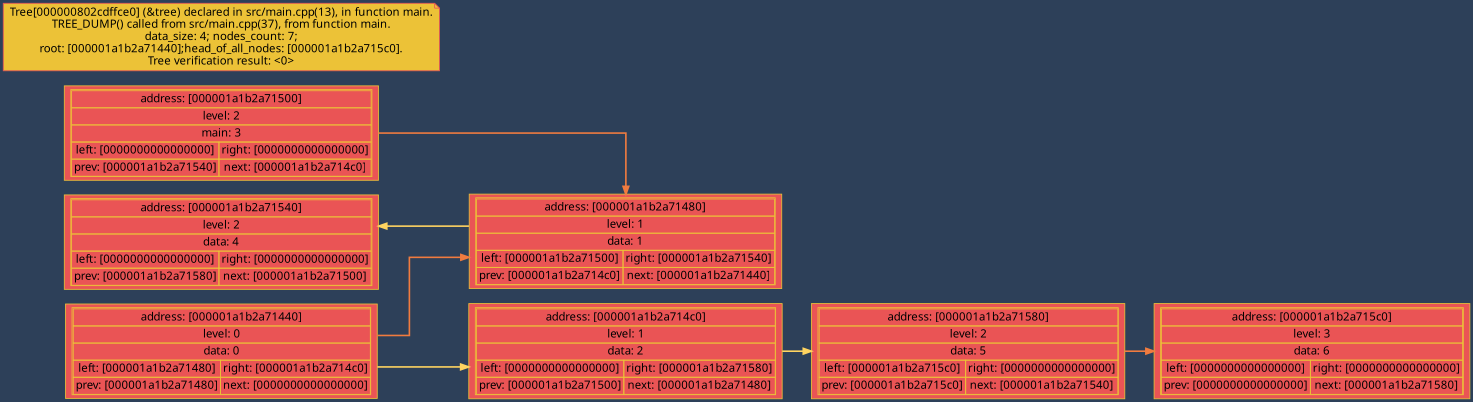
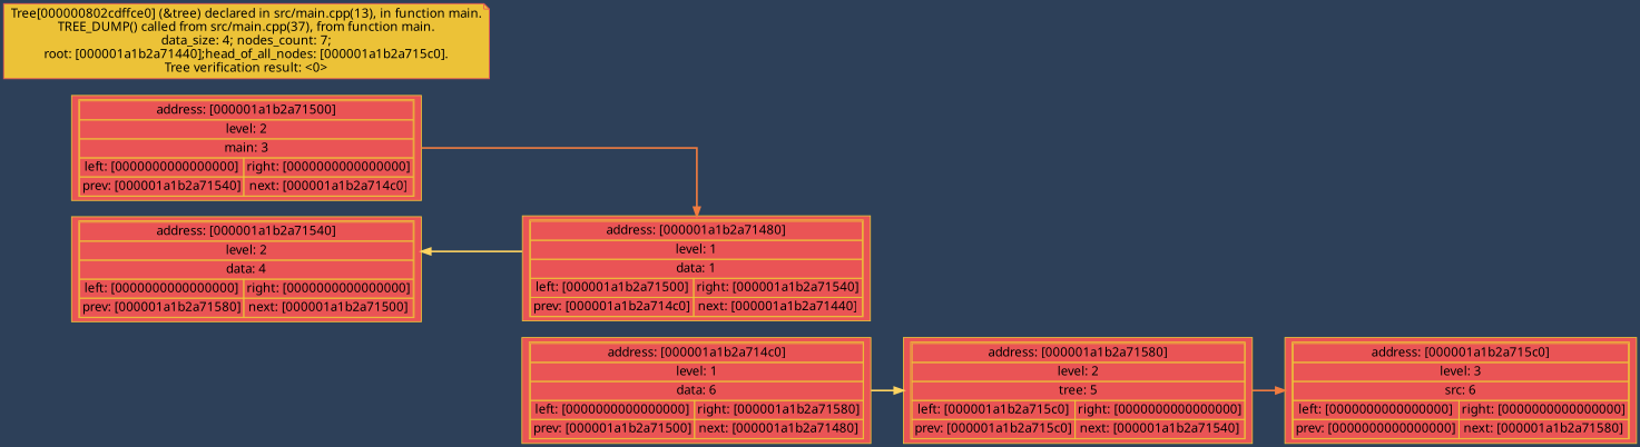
  digraph {
    bgcolor="#2D4059"
    rankdir=LR
    splines=ortho
    node [color="#ECC237" fillcolor="#EA5455" fontname=verdana shape=record style=filled]
    edge [color="#F07B3F" penwidth=2]
    n1 [label=<<table cellspacing="0"> <tr><td colspan="2">address: [000001a1b2a71540]</td></tr> <tr><td colspan="2">level: 2</td></tr> <tr><td colspan="2">data: 4</td></tr> <tr><td>left: [0000000000000000]</td><td>right: [0000000000000000]</td></tr> <tr><td>prev: [000001a1b2a71580]</td><td>next: [000001a1b2a71500]</td></tr></table>>]
    n2 [label=<<table cellspacing="0"> <tr><td colspan="2">address: [000001a1b2a71500]</td></tr> <tr><td colspan="2">level: 2</td></tr> <tr><td colspan="2">main: 3</td></tr> <tr><td>left: [0000000000000000]</td><td>right: [0000000000000000]</td></tr> <tr><td>prev: [000001a1b2a71540]</td><td>next: [000001a1b2a714c0]</td></tr></table>>]
-   n3 [label=<<table cellspacing="0"> <tr><td colspan="2">address: [000001a1b2a714c0]</td></tr> <tr><td colspan="2">level: 1</td></tr> <tr><td colspan="2">data: 2</td></tr> <tr><td>left: [0000000000000000]</td><td>right: [000001a1b2a71580]</td></tr> <tr><td>prev: [000001a1b2a71500]</td><td>next: [000001a1b2a71480]</td></tr></table>>]
+   n3 [label=<<table cellspacing="0"> <tr><td colspan="2">address: [000001a1b2a714c0]</td></tr> <tr><td colspan="2">level: 1</td></tr> <tr><td colspan="2">data: 6</td></tr> <tr><td>left: [0000000000000000]</td><td>right: [000001a1b2a71580]</td></tr> <tr><td>prev: [000001a1b2a71500]</td><td>next: [000001a1b2a71480]</td></tr></table>>]
    n4 [label=<<table cellspacing="0"> <tr><td colspan="2">address: [000001a1b2a71480]</td></tr> <tr><td colspan="2">level: 1</td></tr> <tr><td colspan="2">data: 1</td></tr> <tr><td>left: [000001a1b2a71500]</td><td>right: [000001a1b2a71540]</td></tr> <tr><td>prev: [000001a1b2a714c0]</td><td>next: [000001a1b2a71440]</td></tr></table>>]
-   n5 [label=<<table cellspacing="0"> <tr><td colspan="2">address: [000001a1b2a71580]</td></tr> <tr><td colspan="2">level: 2</td></tr> <tr><td colspan="2">data: 5</td></tr> <tr><td>left: [000001a1b2a715c0]</td><td>right: [0000000000000000]</td></tr> <tr><td>prev: [000001a1b2a715c0]</td><td>next: [000001a1b2a71540]</td></tr></table>>]
+   n5 [label=<<table cellspacing="0"> <tr><td colspan="2">address: [000001a1b2a71580]</td></tr> <tr><td colspan="2">level: 2</td></tr> <tr><td colspan="2">tree: 5</td></tr> <tr><td>left: [000001a1b2a715c0]</td><td>right: [0000000000000000]</td></tr> <tr><td>prev: [000001a1b2a715c0]</td><td>next: [000001a1b2a71540]</td></tr></table>>]
    n6 [color="#EA5455" fillcolor="#ECC237" label="Tree[000000802cdffce0] (&tree) declared in src/main.cpp(13), in function main.\nTREE_DUMP() called from src/main.cpp(37), from function main.\ndata_size: 4; nodes_count: 7;\nroot: [000001a1b2a71440];head_of_all_nodes: [000001a1b2a715c0].\nTree verification result: <0>\n" shape=note]
-   n7 [label=<<table cellspacing="0"> <tr><td colspan="2">address: [000001a1b2a715c0]</td></tr> <tr><td colspan="2">level: 3</td></tr> <tr><td colspan="2">data: 6</td></tr> <tr><td>left: [0000000000000000]</td><td>right: [0000000000000000]</td></tr> <tr><td>prev: [0000000000000000]</td><td>next: [000001a1b2a71580]</td></tr></table>>]
-   n8 [label=<<table cellspacing="0"> <tr><td colspan="2">address: [000001a1b2a71440]</td></tr> <tr><td colspan="2">level: 0</td></tr> <tr><td colspan="2">data: 0</td></tr> <tr><td>left: [000001a1b2a71480]</td><td>right: [000001a1b2a714c0]</td></tr> <tr><td>prev: [000001a1b2a71480]</td><td>next: [0000000000000000]</td></tr></table>>]
+   n7 [label=<<table cellspacing="0"> <tr><td colspan="2">address: [000001a1b2a715c0]</td></tr> <tr><td colspan="2">level: 3</td></tr> <tr><td colspan="2">src: 6</td></tr> <tr><td>left: [0000000000000000]</td><td>right: [0000000000000000]</td></tr> <tr><td>prev: [0000000000000000]</td><td>next: [000001a1b2a71580]</td></tr></table>>]
    subgraph sub_1 {
      rank=same
      n1
      n2
    }
    subgraph sub_2 {
      rank=same
      n3
      n4
    }
    n2 -> n1 [style=invis color="" penwidth=""]
    n2 -> n4
    n3 -> n5 [color="#FFD460"]
    n4 -> n1 [color="#FFD460"]
    n4 -> n3 [style=invis color="" penwidth=""]
    n5 -> n7
-   n8 -> n3 [color="#FFD460"]
-   n8 -> n4
  }
